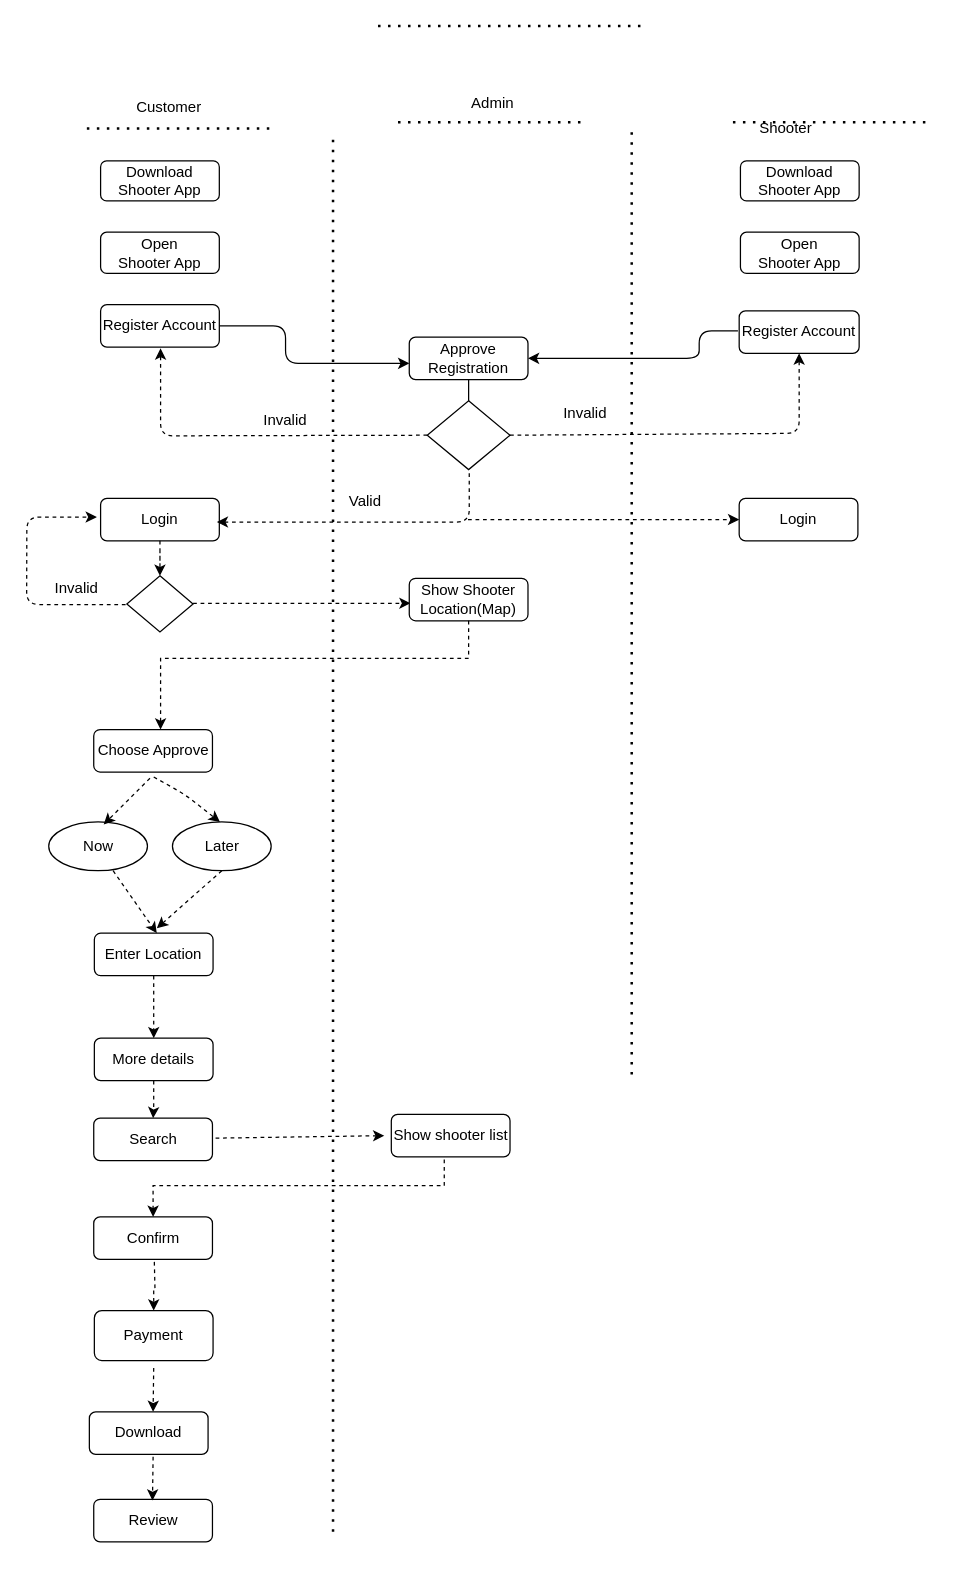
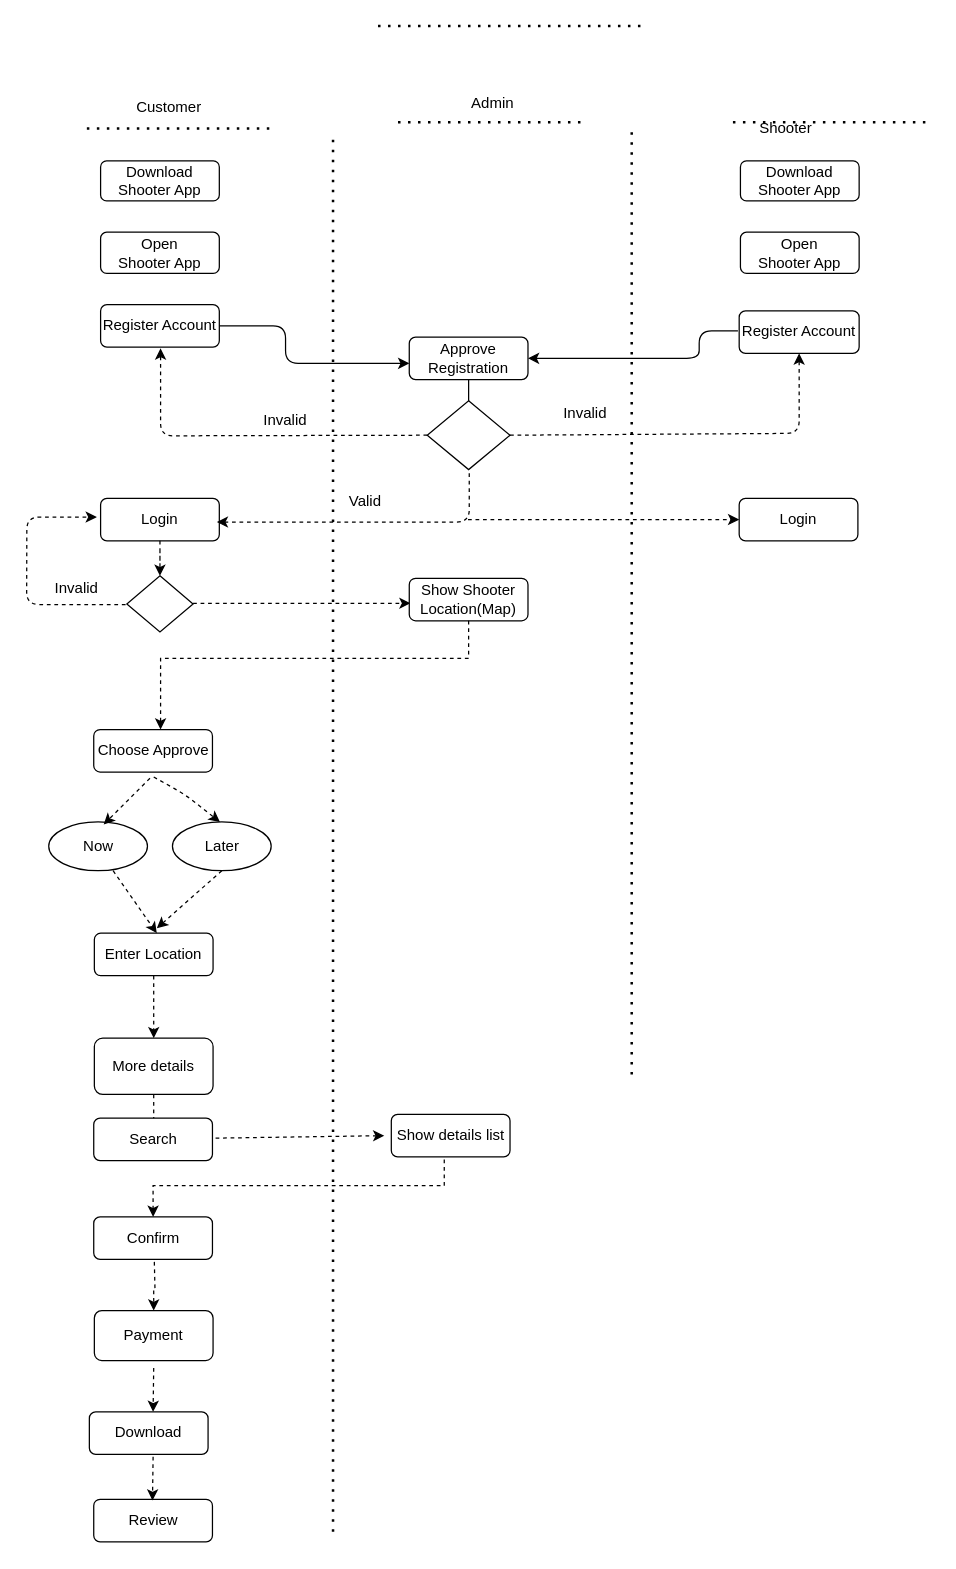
  <mxCell id="0" />
  <mxCell id="1" parent="0" />
  <mxCell id="2" value="" style="endArrow=none;dashed=1;html=1;dashPattern=1 3;strokeWidth=2;align=center;" edge="1" parent="1"><mxGeometry width="50" height="50" relative="1" as="geometry"><mxPoint x="266" y="1225" as="sourcePoint" /><mxPoint x="266" y="109" as="targetPoint" /></mxGeometry></mxCell>
  <mxCell id="3" value="" style="endArrow=none;dashed=1;html=1;dashPattern=1 3;strokeWidth=2;align=center;" edge="1" parent="1"><mxGeometry width="50" height="50" relative="1" as="geometry"><mxPoint x="505" y="859" as="sourcePoint" /><mxPoint x="505" y="99" as="targetPoint" /></mxGeometry></mxCell>
  <mxCell id="4" value="" style="endArrow=none;dashed=1;html=1;dashPattern=1 3;strokeWidth=2;align=center;" edge="1" parent="1"><mxGeometry width="50" height="50" relative="1" as="geometry"><mxPoint x="302" y="20" as="sourcePoint" /><mxPoint x="513" y="20" as="targetPoint" /></mxGeometry></mxCell>
  <mxCell id="5" value="" style="endArrow=none;dashed=1;html=1;dashPattern=1 3;strokeWidth=2;align=center;" edge="1" parent="1"><mxGeometry width="50" height="50" relative="1" as="geometry"><mxPoint x="69" y="102" as="sourcePoint" /><mxPoint x="218" y="102" as="targetPoint" /></mxGeometry></mxCell>
  <mxCell id="6" value="" style="endArrow=none;dashed=1;html=1;dashPattern=1 3;strokeWidth=2;align=center;" edge="1" parent="1"><mxGeometry width="50" height="50" relative="1" as="geometry"><mxPoint x="318" y="97" as="sourcePoint" /><mxPoint x="470" y="97" as="targetPoint" /></mxGeometry></mxCell>
  <mxCell id="7" value="" style="endArrow=none;dashed=1;html=1;dashPattern=1 3;strokeWidth=2;align=center;" edge="1" parent="1"><mxGeometry width="50" height="50" relative="1" as="geometry"><mxPoint x="586" y="97" as="sourcePoint" /><mxPoint x="743" y="97" as="targetPoint" /></mxGeometry></mxCell>
  <mxCell id="8" value="Shooter" style="text;html=1;strokeColor=none;fillColor=none;align=center;verticalAlign=middle;whiteSpace=wrap;rounded=0;labelBackgroundColor=none;" vertex="1" parent="1"><mxGeometry x="594" y="92" width="69" height="20" as="geometry" /></mxCell>
  <mxCell id="9" value="Admin" style="text;html=1;strokeColor=none;fillColor=none;align=center;verticalAlign=middle;whiteSpace=wrap;rounded=0;labelBackgroundColor=none;" vertex="1" parent="1"><mxGeometry x="359" y="72" width="70" height="20" as="geometry" /></mxCell>
  <mxCell id="10" value="Customer" style="text;html=1;strokeColor=none;fillColor=none;align=center;verticalAlign=middle;whiteSpace=wrap;rounded=0;labelBackgroundColor=none;" vertex="1" parent="1"><mxGeometry x="100" y="75" width="70" height="20" as="geometry" /></mxCell>
  <mxCell id="11" value="Download Shooter App" style="rounded=1;whiteSpace=wrap;html=1;labelBackgroundColor=none;align=center;" vertex="1" parent="1"><mxGeometry x="80" y="128" width="95" height="32" as="geometry" /></mxCell>
  <mxCell id="12" value="Open &lt;br&gt;Shooter App" style="rounded=1;whiteSpace=wrap;html=1;labelBackgroundColor=none;align=center;" vertex="1" parent="1"><mxGeometry x="80" y="185" width="95" height="33" as="geometry" /></mxCell>
  <mxCell id="13" value="Register Account" style="rounded=1;whiteSpace=wrap;html=1;labelBackgroundColor=none;align=center;" vertex="1" parent="1"><mxGeometry x="80" y="243" width="95" height="34" as="geometry" /></mxCell>
  <mxCell id="14" value="Login" style="rounded=1;whiteSpace=wrap;html=1;labelBackgroundColor=none;align=center;" vertex="1" parent="1"><mxGeometry x="80" y="398" width="95" height="34" as="geometry" /></mxCell>
  <mxCell id="15" value="" style="endArrow=classic;html=1;align=center;" edge="1" parent="1" source="13"><mxGeometry width="50" height="50" relative="1" as="geometry"><mxPoint x="164" y="248" as="sourcePoint" /><mxPoint x="327" y="290" as="targetPoint" /><Array as="points"><mxPoint x="228" y="260" /><mxPoint x="228" y="290" /></Array></mxGeometry></mxCell>
  <mxCell id="16" value="Approve Registration" style="rounded=1;whiteSpace=wrap;html=1;labelBackgroundColor=none;align=center;" vertex="1" parent="1"><mxGeometry x="327" y="269" width="95" height="34" as="geometry" /></mxCell>
  <mxCell id="17" value="" style="endArrow=classic;html=1;align=center;exitX=0;exitY=0.5;exitDx=0;exitDy=0;dashed=1;" edge="1" parent="1" source="19"><mxGeometry width="50" height="50" relative="1" as="geometry"><mxPoint x="410" y="323" as="sourcePoint" /><mxPoint x="128" y="278" as="targetPoint" /><Array as="points"><mxPoint x="128" y="348" /></Array></mxGeometry></mxCell>
  <mxCell id="18" value="" style="edgeStyle=orthogonalEdgeStyle;rounded=0;orthogonalLoop=1;jettySize=auto;html=1;align=center;" edge="1" parent="1" source="16" target="19"><mxGeometry relative="1" as="geometry" /></mxCell>
  <mxCell id="19" value="" style="rhombus;whiteSpace=wrap;html=1;labelBackgroundColor=none;align=center;" vertex="1" parent="1"><mxGeometry x="341.38" y="320" width="66.25" height="55" as="geometry" /></mxCell>
  <mxCell id="20" value="Invalid" style="text;html=1;strokeColor=none;fillColor=none;align=center;verticalAlign=middle;whiteSpace=wrap;rounded=0;labelBackgroundColor=none;" vertex="1" parent="1"><mxGeometry x="193" y="326" width="70" height="20" as="geometry" /></mxCell>
  <mxCell id="21" value="" style="endArrow=classic;html=1;align=center;dashed=1;" edge="1" parent="1"><mxGeometry width="50" height="50" relative="1" as="geometry"><mxPoint x="375" y="378" as="sourcePoint" /><mxPoint x="173" y="417" as="targetPoint" /><Array as="points"><mxPoint x="375" y="417" /></Array></mxGeometry></mxCell>
  <mxCell id="22" value="Valid" style="text;html=1;strokeColor=none;fillColor=none;align=center;verticalAlign=middle;whiteSpace=wrap;rounded=0;labelBackgroundColor=none;" vertex="1" parent="1"><mxGeometry x="257" y="391" width="70" height="20" as="geometry" /></mxCell>
  <mxCell id="23" value="Download Shooter App" style="rounded=1;whiteSpace=wrap;html=1;labelBackgroundColor=none;align=center;" vertex="1" parent="1"><mxGeometry x="592" y="128" width="95" height="32" as="geometry" /></mxCell>
  <mxCell id="24" value="Open &lt;br&gt;Shooter App" style="rounded=1;whiteSpace=wrap;html=1;labelBackgroundColor=none;align=center;" vertex="1" parent="1"><mxGeometry x="592" y="185" width="95" height="33" as="geometry" /></mxCell>
  <mxCell id="25" value="Register Account" style="rounded=1;whiteSpace=wrap;html=1;labelBackgroundColor=none;align=center;" vertex="1" parent="1"><mxGeometry x="591" y="248" width="96" height="34" as="geometry" /></mxCell>
  <mxCell id="26" value="Login" style="rounded=1;whiteSpace=wrap;html=1;labelBackgroundColor=none;align=center;" vertex="1" parent="1"><mxGeometry x="591" y="398" width="95" height="34" as="geometry" /></mxCell>
  <mxCell id="27" value="" style="endArrow=classic;html=1;align=center;entryX=1;entryY=0.5;entryDx=0;entryDy=0;" edge="1" parent="1" target="16"><mxGeometry width="50" height="50" relative="1" as="geometry"><mxPoint x="590" y="264" as="sourcePoint" /><mxPoint x="448" y="234" as="targetPoint" /><Array as="points"><mxPoint x="559" y="264" /><mxPoint x="559" y="286" /></Array></mxGeometry></mxCell>
  <mxCell id="28" value="" style="endArrow=classic;html=1;align=center;dashed=1;entryX=0.5;entryY=1;entryDx=0;entryDy=0;exitX=1;exitY=0.5;exitDx=0;exitDy=0;" edge="1" parent="1" source="19" target="25"><mxGeometry width="50" height="50" relative="1" as="geometry"><mxPoint x="410" y="346" as="sourcePoint" /><mxPoint x="639" y="318" as="targetPoint" /><Array as="points"><mxPoint x="639" y="346" /></Array></mxGeometry></mxCell>
  <mxCell id="29" value="Invalid" style="text;html=1;strokeColor=none;fillColor=none;align=center;verticalAlign=middle;whiteSpace=wrap;rounded=0;labelBackgroundColor=none;" vertex="1" parent="1"><mxGeometry x="433" y="320" width="70" height="20" as="geometry" /></mxCell>
  <mxCell id="30" value="" style="endArrow=classic;html=1;align=center;dashed=1;entryX=0;entryY=0.5;entryDx=0;entryDy=0;" edge="1" parent="1" target="26"><mxGeometry width="50" height="50" relative="1" as="geometry"><mxPoint x="374" y="415" as="sourcePoint" /><mxPoint x="575" y="417" as="targetPoint" /><Array as="points" /></mxGeometry></mxCell>
  <mxCell id="31" value="" style="edgeStyle=orthogonalEdgeStyle;rounded=0;orthogonalLoop=1;jettySize=auto;html=1;dashed=1;align=center;" edge="1" parent="1" source="14" target="32"><mxGeometry relative="1" as="geometry" /></mxCell>
  <mxCell id="32" value="" style="rhombus;whiteSpace=wrap;html=1;labelBackgroundColor=none;align=center;" vertex="1" parent="1"><mxGeometry x="101" y="460" width="53" height="45" as="geometry" /></mxCell>
  <mxCell id="33" value="" style="endArrow=classic;html=1;align=center;dashed=1;" edge="1" parent="1"><mxGeometry width="50" height="50" relative="1" as="geometry"><mxPoint x="100" y="483" as="sourcePoint" /><mxPoint x="77" y="413" as="targetPoint" /><Array as="points"><mxPoint x="20.81" y="483" /><mxPoint x="21" y="413" /></Array></mxGeometry></mxCell>
  <mxCell id="34" value="Invalid" style="text;html=1;strokeColor=none;fillColor=none;align=center;verticalAlign=middle;whiteSpace=wrap;rounded=0;labelBackgroundColor=none;" vertex="1" parent="1"><mxGeometry x="26" y="460" width="70" height="20" as="geometry" /></mxCell>
  <mxCell id="35" value="" style="endArrow=classic;html=1;align=center;dashed=1;" edge="1" parent="1"><mxGeometry width="50" height="50" relative="1" as="geometry"><mxPoint x="154" y="482" as="sourcePoint" /><mxPoint x="328" y="482" as="targetPoint" /><Array as="points" /></mxGeometry></mxCell>
  <mxCell id="36" value="Show Shooter Location(Map)" style="rounded=1;whiteSpace=wrap;html=1;labelBackgroundColor=none;align=center;" vertex="1" parent="1"><mxGeometry x="327" y="462" width="95" height="34" as="geometry" /></mxCell>
  <mxCell id="37" value="" style="edgeStyle=orthogonalEdgeStyle;rounded=0;orthogonalLoop=1;jettySize=auto;html=1;dashed=1;align=center;" edge="1" parent="1" source="36" target="38"><mxGeometry relative="1" as="geometry"><Array as="points"><mxPoint x="375" y="526" /><mxPoint x="128" y="526" /></Array></mxGeometry></mxCell>
  <mxCell id="38" value="Choose Approve" style="rounded=1;whiteSpace=wrap;html=1;labelBackgroundColor=none;align=center;" vertex="1" parent="1"><mxGeometry x="74.51" y="583" width="95" height="34" as="geometry" /></mxCell>
  <mxCell id="39" value="Now" style="ellipse;whiteSpace=wrap;html=1;labelBackgroundColor=none;align=center;" vertex="1" parent="1"><mxGeometry x="38.5" y="657" width="79" height="39" as="geometry" /></mxCell>
  <mxCell id="40" value="" style="endArrow=classic;html=1;dashed=1;align=center;" edge="1" parent="1"><mxGeometry width="50" height="50" relative="1" as="geometry"><mxPoint x="119.5" y="622" as="sourcePoint" /><mxPoint x="82.5" y="659" as="targetPoint" /></mxGeometry></mxCell>
  <mxCell id="41" value="" style="endArrow=classic;html=1;dashed=1;align=center;" edge="1" parent="1"><mxGeometry width="50" height="50" relative="1" as="geometry"><mxPoint x="122.5" y="621" as="sourcePoint" /><mxPoint x="175.5" y="657" as="targetPoint" /><Array as="points"><mxPoint x="147.5" y="635" /></Array></mxGeometry></mxCell>
  <mxCell id="42" value="Later" style="ellipse;whiteSpace=wrap;html=1;labelBackgroundColor=none;align=center;" vertex="1" parent="1"><mxGeometry x="137.5" y="657" width="79" height="39" as="geometry" /></mxCell>
  <mxCell id="43" value="" style="edgeStyle=orthogonalEdgeStyle;rounded=0;orthogonalLoop=1;jettySize=auto;html=1;dashed=1;align=center;" edge="1" parent="1" source="44" target="48"><mxGeometry relative="1" as="geometry" /></mxCell>
  <mxCell id="44" value="Enter Location" style="rounded=1;whiteSpace=wrap;html=1;labelBackgroundColor=none;align=center;" vertex="1" parent="1"><mxGeometry x="75" y="746" width="95" height="34" as="geometry" /></mxCell>
  <mxCell id="45" value="" style="edgeStyle=orthogonalEdgeStyle;rounded=0;orthogonalLoop=1;jettySize=auto;html=1;dashed=1;align=center;" edge="1" parent="1" target="51"><mxGeometry relative="1" as="geometry"><mxPoint x="355" y="927" as="sourcePoint" /><Array as="points"><mxPoint x="355" y="948" /><mxPoint x="122" y="948" /></Array></mxGeometry></mxCell>
  <mxCell id="46" value="" style="edgeStyle=orthogonalEdgeStyle;rounded=0;orthogonalLoop=1;jettySize=auto;html=1;dashed=1;align=center;" edge="1" parent="1" source="48" target="47"><mxGeometry relative="1" as="geometry" /></mxCell>
  <mxCell id="47" value="Search" style="rounded=1;whiteSpace=wrap;html=1;labelBackgroundColor=none;align=center;" vertex="1" parent="1"><mxGeometry x="74.51" y="894" width="95" height="34" as="geometry" /></mxCell>
- <mxCell id="48" value="More details" style="rounded=1;whiteSpace=wrap;html=1;labelBackgroundColor=none;align=center;" vertex="1" parent="1"><mxGeometry x="75" y="830" width="95" height="34" as="geometry" /></mxCell>
+ <mxCell id="48" value="More details" style="rounded=1;whiteSpace=wrap;html=1;labelBackgroundColor=none;align=center;" vertex="1" parent="1"><mxGeometry x="75" y="830" width="95" height="45" as="geometry" /></mxCell>
  <mxCell id="49" value="" style="endArrow=classic;html=1;dashed=1;align=center;exitX=0.652;exitY=1;exitDx=0;exitDy=0;exitPerimeter=0;entryX=0.526;entryY=0;entryDx=0;entryDy=0;entryPerimeter=0;" edge="1" parent="1" source="39" target="44"><mxGeometry width="50" height="50" relative="1" as="geometry"><mxPoint x="331" y="690" as="sourcePoint" /><mxPoint x="119" y="740" as="targetPoint" /></mxGeometry></mxCell>
  <mxCell id="50" value="" style="endArrow=classic;html=1;dashed=1;align=center;exitX=0.5;exitY=1;exitDx=0;exitDy=0;" edge="1" parent="1" source="42"><mxGeometry width="50" height="50" relative="1" as="geometry"><mxPoint x="392" y="703" as="sourcePoint" /><mxPoint x="125" y="742" as="targetPoint" /><Array as="points" /></mxGeometry></mxCell>
  <mxCell id="51" value="Confirm" style="rounded=1;whiteSpace=wrap;html=1;labelBackgroundColor=none;align=center;" vertex="1" parent="1"><mxGeometry x="74.51" y="973" width="95" height="34" as="geometry" /></mxCell>
  <mxCell id="52" value="" style="edgeStyle=orthogonalEdgeStyle;rounded=0;orthogonalLoop=1;jettySize=auto;html=1;dashed=1;align=center;" edge="1" parent="1" target="53"><mxGeometry relative="1" as="geometry"><mxPoint x="123" y="1009" as="sourcePoint" /></mxGeometry></mxCell>
  <mxCell id="53" value="Payment" style="rounded=1;whiteSpace=wrap;html=1;labelBackgroundColor=none;align=center;" vertex="1" parent="1"><mxGeometry x="75" y="1048" width="95" height="40" as="geometry" /></mxCell>
  <mxCell id="54" value="Download" style="rounded=1;whiteSpace=wrap;html=1;labelBackgroundColor=none;align=center;" vertex="1" parent="1"><mxGeometry x="71" y="1129" width="95" height="34" as="geometry" /></mxCell>
  <mxCell id="55" value="" style="edgeStyle=orthogonalEdgeStyle;rounded=0;orthogonalLoop=1;jettySize=auto;html=1;dashed=1;align=center;" edge="1" parent="1"><mxGeometry relative="1" as="geometry"><mxPoint x="122.5" y="1094" as="sourcePoint" /><mxPoint x="122" y="1129" as="targetPoint" /></mxGeometry></mxCell>
  <mxCell id="56" value="Review" style="rounded=1;whiteSpace=wrap;html=1;labelBackgroundColor=none;align=center;" vertex="1" parent="1"><mxGeometry x="74.51" y="1199" width="95" height="34" as="geometry" /></mxCell>
  <mxCell id="57" value="" style="edgeStyle=orthogonalEdgeStyle;rounded=0;orthogonalLoop=1;jettySize=auto;html=1;dashed=1;align=center;" edge="1" parent="1"><mxGeometry relative="1" as="geometry"><mxPoint x="122.02" y="1165" as="sourcePoint" /><mxPoint x="121.52" y="1200" as="targetPoint" /></mxGeometry></mxCell>
- <mxCell id="58" value="Show shooter list" style="rounded=1;whiteSpace=wrap;html=1;labelBackgroundColor=none;align=center;" vertex="1" parent="1"><mxGeometry x="312.63" y="891" width="95" height="34" as="geometry" /></mxCell>
+ <mxCell id="58" value="Show details list" style="rounded=1;whiteSpace=wrap;html=1;labelBackgroundColor=none;align=center;" vertex="1" parent="1"><mxGeometry x="312.63" y="891" width="95" height="34" as="geometry" /></mxCell>
  <mxCell id="59" value="" style="endArrow=classic;html=1;dashed=1;align=center;" edge="1" parent="1"><mxGeometry width="50" height="50" relative="1" as="geometry"><mxPoint x="172" y="910" as="sourcePoint" /><mxPoint x="307" y="908" as="targetPoint" /></mxGeometry></mxCell>
